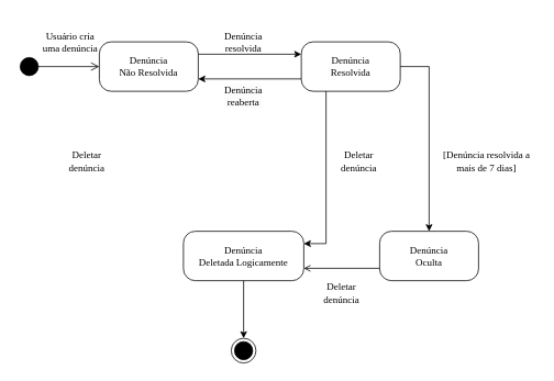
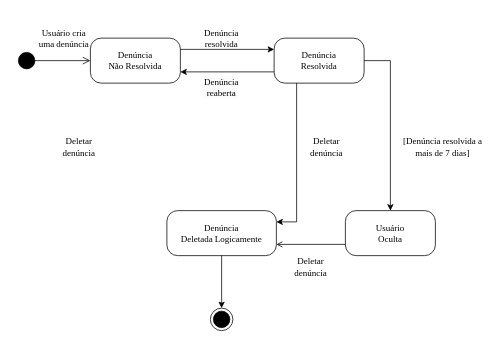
  <mxCell id="0" />
  <mxCell id="1" parent="0" />
  <mxCell id="2" value="" style="ellipse;html=1;shape=startState;fillColor=#000000;strokeColor=#000000;rounded=1;shadow=0;comic=0;labelBackgroundColor=none;fontFamily=Verdana;fontSize=12;fontColor=default;align=center;direction=south;labelBorderColor=none;textShadow=0;" parent="1" vertex="1"><mxGeometry x="20" y="65" width="30" height="30" as="geometry" /></mxCell>
  <mxCell id="3" value="" style="edgeStyle=orthogonalEdgeStyle;rounded=0;orthogonalLoop=1;jettySize=auto;html=1;" parent="1" source="4" target="12" edge="1"><mxGeometry relative="1" as="geometry" /></mxCell>
  <mxCell id="4" value="Denúncia&lt;div&gt;Deletada Logicamente&lt;/div&gt;" style="rounded=1;whiteSpace=wrap;html=1;arcSize=24;fillColor=none;strokeColor=default;shadow=0;comic=0;labelBackgroundColor=none;fontFamily=Verdana;fontSize=12;fontColor=default;align=center;labelBorderColor=none;textShadow=0;" parent="1" vertex="1"><mxGeometry x="222" y="280" width="146" height="60" as="geometry" /></mxCell>
  <mxCell id="5" style="edgeStyle=orthogonalEdgeStyle;rounded=0;orthogonalLoop=1;jettySize=auto;html=1;" parent="1" edge="1"><mxGeometry relative="1" as="geometry"><mxPoint x="240" y="65" as="sourcePoint" /><mxPoint x="365" y="65" as="targetPoint" /></mxGeometry></mxCell>
  <mxCell id="6" value="Denúncia&lt;div&gt;Não Resolvida&lt;/div&gt;" style="rounded=1;whiteSpace=wrap;html=1;arcSize=24;fillColor=none;strokeColor=default;shadow=0;comic=0;labelBackgroundColor=none;fontFamily=Verdana;fontSize=12;fontColor=default;align=center;labelBorderColor=none;textShadow=0;" parent="1" vertex="1"><mxGeometry x="120" y="50" width="120" height="60" as="geometry" /></mxCell>
  <mxCell id="7" style="edgeStyle=orthogonalEdgeStyle;rounded=0;orthogonalLoop=1;jettySize=auto;html=1;exitX=1;exitY=0.5;exitDx=0;exitDy=0;entryX=0.5;entryY=0;entryDx=0;entryDy=0;" parent="1" source="10" target="18" edge="1"><mxGeometry relative="1" as="geometry" /></mxCell>
  <mxCell id="8" style="edgeStyle=orthogonalEdgeStyle;rounded=0;orthogonalLoop=1;jettySize=auto;html=1;exitX=0.25;exitY=1;exitDx=0;exitDy=0;entryX=1;entryY=0.25;entryDx=0;entryDy=0;" parent="1" source="10" target="4" edge="1"><mxGeometry relative="1" as="geometry" /></mxCell>
  <mxCell id="9" style="edgeStyle=orthogonalEdgeStyle;rounded=0;orthogonalLoop=1;jettySize=auto;html=1;exitX=0;exitY=0.75;exitDx=0;exitDy=0;entryX=1;entryY=0.75;entryDx=0;entryDy=0;" edge="1" parent="1" source="10" target="6"><mxGeometry relative="1" as="geometry" /></mxCell>
  <mxCell id="10" value="&lt;div&gt;Denúncia&lt;/div&gt;&lt;div&gt;Resolvida&lt;/div&gt;" style="rounded=1;whiteSpace=wrap;html=1;arcSize=24;fillColor=none;strokeColor=default;shadow=0;comic=0;labelBackgroundColor=none;fontFamily=Verdana;fontSize=12;fontColor=default;align=center;labelBorderColor=none;textShadow=0;" parent="1" vertex="1"><mxGeometry x="365" y="50" width="120" height="60" as="geometry" /></mxCell>
  <mxCell id="11" style="edgeStyle=orthogonalEdgeStyle;html=1;labelBackgroundColor=none;endArrow=open;endSize=8;strokeColor=default;fontFamily=Verdana;fontSize=12;align=left;fontColor=default;labelBorderColor=none;textShadow=0;entryX=0;entryY=0.5;entryDx=0;entryDy=0;" parent="1" source="2" target="6" edge="1"><mxGeometry relative="1" as="geometry"><mxPoint x="90" y="80" as="targetPoint" /></mxGeometry></mxCell>
  <mxCell id="12" value="" style="ellipse;html=1;shape=endState;fillColor=#000000;strokeColor=#000000;fontColor=default;labelBackgroundColor=none;labelBorderColor=none;textShadow=0;" parent="1" vertex="1"><mxGeometry x="280" y="410" width="30" height="30" as="geometry" /></mxCell>
  <mxCell id="13" value="&lt;div&gt;&lt;font face=&quot;Verdana&quot;&gt;Denúncia&lt;/font&gt;&lt;/div&gt;&lt;div&gt;&lt;font face=&quot;Verdana&quot;&gt;resolvida&lt;/font&gt;&lt;/div&gt;" style="text;html=1;align=center;verticalAlign=middle;whiteSpace=wrap;rounded=0;fontColor=default;labelBackgroundColor=none;labelBorderColor=none;textShadow=0;" parent="1" vertex="1"><mxGeometry x="260" y="20" width="70" height="60" as="geometry" /></mxCell>
  <mxCell id="14" value="&lt;div&gt;&lt;span style=&quot;font-family: Verdana;&quot;&gt;Deletar&lt;/span&gt;&lt;/div&gt;&lt;div&gt;&lt;span style=&quot;font-family: Verdana;&quot;&gt;denúncia&lt;/span&gt;&lt;br&gt;&lt;/div&gt;" style="text;html=1;align=center;verticalAlign=middle;whiteSpace=wrap;rounded=0;fontColor=default;labelBackgroundColor=none;labelBorderColor=none;textShadow=0;" parent="1" vertex="1"><mxGeometry x="400" y="180" width="70" height="30" as="geometry" /></mxCell>
  <mxCell id="15" value="&lt;div&gt;&lt;span style=&quot;font-family: Verdana;&quot;&gt;Deletar&lt;/span&gt;&lt;/div&gt;&lt;div&gt;&lt;span style=&quot;font-family: Verdana;&quot;&gt;denúncia&lt;/span&gt;&lt;br&gt;&lt;/div&gt;" style="text;html=1;align=center;verticalAlign=middle;whiteSpace=wrap;rounded=0;fontColor=default;labelBackgroundColor=none;labelBorderColor=none;textShadow=0;" parent="1" vertex="1"><mxGeometry x="70" y="180" width="70" height="30" as="geometry" /></mxCell>
  <mxCell id="16" value="&lt;div&gt;&lt;font face=&quot;Verdana&quot;&gt;Usuário cria uma denúncia&lt;/font&gt;&lt;/div&gt;" style="text;html=1;align=center;verticalAlign=middle;whiteSpace=wrap;rounded=0;fontColor=default;labelBackgroundColor=none;labelBorderColor=none;textShadow=0;" parent="1" vertex="1"><mxGeometry x="50" y="20" width="70" height="60" as="geometry" /></mxCell>
  <mxCell id="17" style="edgeStyle=orthogonalEdgeStyle;rounded=0;orthogonalLoop=1;jettySize=auto;html=1;exitX=0;exitY=0.75;exitDx=0;exitDy=0;entryX=1;entryY=0.75;entryDx=0;entryDy=0;endArrow=open;" parent="1" source="18" target="4" edge="1"><mxGeometry relative="1" as="geometry" /></mxCell>
- <mxCell id="18" value="&lt;div&gt;Denúncia&lt;/div&gt;&lt;div&gt;Oculta&lt;/div&gt;" style="rounded=1;whiteSpace=wrap;html=1;arcSize=24;fillColor=none;strokeColor=default;shadow=0;comic=0;labelBackgroundColor=none;fontFamily=Verdana;fontSize=12;fontColor=default;align=center;labelBorderColor=none;textShadow=0;" parent="1" vertex="1"><mxGeometry x="460" y="280" width="120" height="60" as="geometry" /></mxCell>
+ <mxCell id="18" value="&lt;div&gt;Usuário&lt;/div&gt;&lt;div&gt;Oculta&lt;/div&gt;" style="rounded=1;whiteSpace=wrap;html=1;arcSize=24;fillColor=none;strokeColor=default;shadow=0;comic=0;labelBackgroundColor=none;fontFamily=Verdana;fontSize=12;fontColor=default;align=center;labelBorderColor=none;textShadow=0;" parent="1" vertex="1"><mxGeometry x="460" y="280" width="120" height="60" as="geometry" /></mxCell>
  <mxCell id="19" value="&lt;div&gt;&lt;font face=&quot;Verdana&quot;&gt;[Denúncia resolvida a mais de 7 dias]&lt;/font&gt;&lt;/div&gt;" style="text;html=1;align=center;verticalAlign=middle;whiteSpace=wrap;rounded=0;fontColor=default;labelBackgroundColor=none;labelBorderColor=none;textShadow=0;" parent="1" vertex="1"><mxGeometry x="530" y="180" width="120" height="30" as="geometry" /></mxCell>
  <mxCell id="20" value="&lt;div&gt;&lt;span style=&quot;font-family: Verdana;&quot;&gt;Deletar&lt;/span&gt;&lt;/div&gt;&lt;div&gt;&lt;span style=&quot;font-family: Verdana;&quot;&gt;denúncia&lt;/span&gt;&lt;br&gt;&lt;/div&gt;" style="text;html=1;align=center;verticalAlign=middle;whiteSpace=wrap;rounded=0;fontColor=default;labelBackgroundColor=none;labelBorderColor=none;textShadow=0;" parent="1" vertex="1"><mxGeometry x="379" y="340" width="70" height="30" as="geometry" /></mxCell>
  <mxCell id="21" value="&lt;div style=&quot;forced-color-adjust: none; color: rgb(0, 0, 0); font-family: Helvetica; font-size: 12px; font-style: normal; font-variant-ligatures: normal; font-variant-caps: normal; font-weight: 400; letter-spacing: normal; orphans: 2; text-align: center; text-indent: 0px; text-transform: none; widows: 2; word-spacing: 0px; -webkit-text-stroke-width: 0px; white-space: normal; background-color: rgb(251, 251, 251); text-decoration-thickness: initial; text-decoration-style: initial; text-decoration-color: initial;&quot;&gt;&lt;font face=&quot;Verdana&quot; style=&quot;forced-color-adjust: none;&quot;&gt;Denúncia&lt;/font&gt;&lt;/div&gt;&lt;div style=&quot;forced-color-adjust: none; color: rgb(0, 0, 0); font-family: Helvetica; font-size: 12px; font-style: normal; font-variant-ligatures: normal; font-variant-caps: normal; font-weight: 400; letter-spacing: normal; orphans: 2; text-align: center; text-indent: 0px; text-transform: none; widows: 2; word-spacing: 0px; -webkit-text-stroke-width: 0px; white-space: normal; background-color: rgb(251, 251, 251); text-decoration-thickness: initial; text-decoration-style: initial; text-decoration-color: initial;&quot;&gt;&lt;font face=&quot;Verdana&quot; style=&quot;forced-color-adjust: none;&quot;&gt;reaberta&lt;/font&gt;&lt;/div&gt;" style="text;whiteSpace=wrap;html=1;" vertex="1" parent="1"><mxGeometry x="270" y="95" width="90" height="50" as="geometry" /></mxCell>
  <mxCell id="22" style="edgeStyle=orthogonalEdgeStyle;rounded=0;orthogonalLoop=1;jettySize=auto;html=1;entryX=0.49;entryY=0.194;entryDx=0;entryDy=0;entryPerimeter=0;endArrow=none;endFill=0;exitX=0;exitY=1;exitDx=0;exitDy=0;" edge="1" parent="1" source="16" target="2"><mxGeometry relative="1" as="geometry"><mxPoint x="40" y="80" as="sourcePoint" /></mxGeometry></mxCell>
